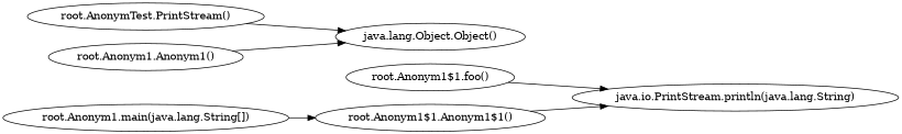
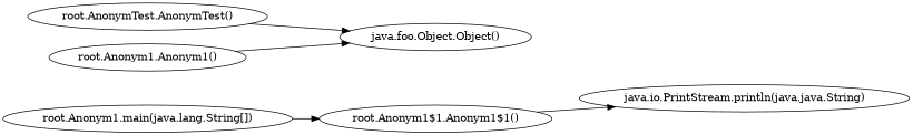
  digraph {
    rankdir=LR
    n1 [label="root.Anonym1$1.Anonym1$1()"]
-   n2 [label="java.io.PrintStream.println(java.lang.String)"]
-   n3 [label="root.AnonymTest.PrintStream()"]
-   n4 [label="java.lang.Object.Object()"]
+   n2 [label="java.io.PrintStream.println(java.java.String)"]
+   n3 [label="root.AnonymTest.AnonymTest()"]
+   n4 [label="java.foo.Object.Object()"]
    n5 [label="root.Anonym1.Anonym1()"]
-   n6 [label="root.Anonym1$1.foo()"]
    n7 [label="root.Anonym1.main(java.lang.String[])"]
    n1 -> n2
    n3 -> n4
    n5 -> n4
-   n6 -> n2
    n7 -> n1
  }
